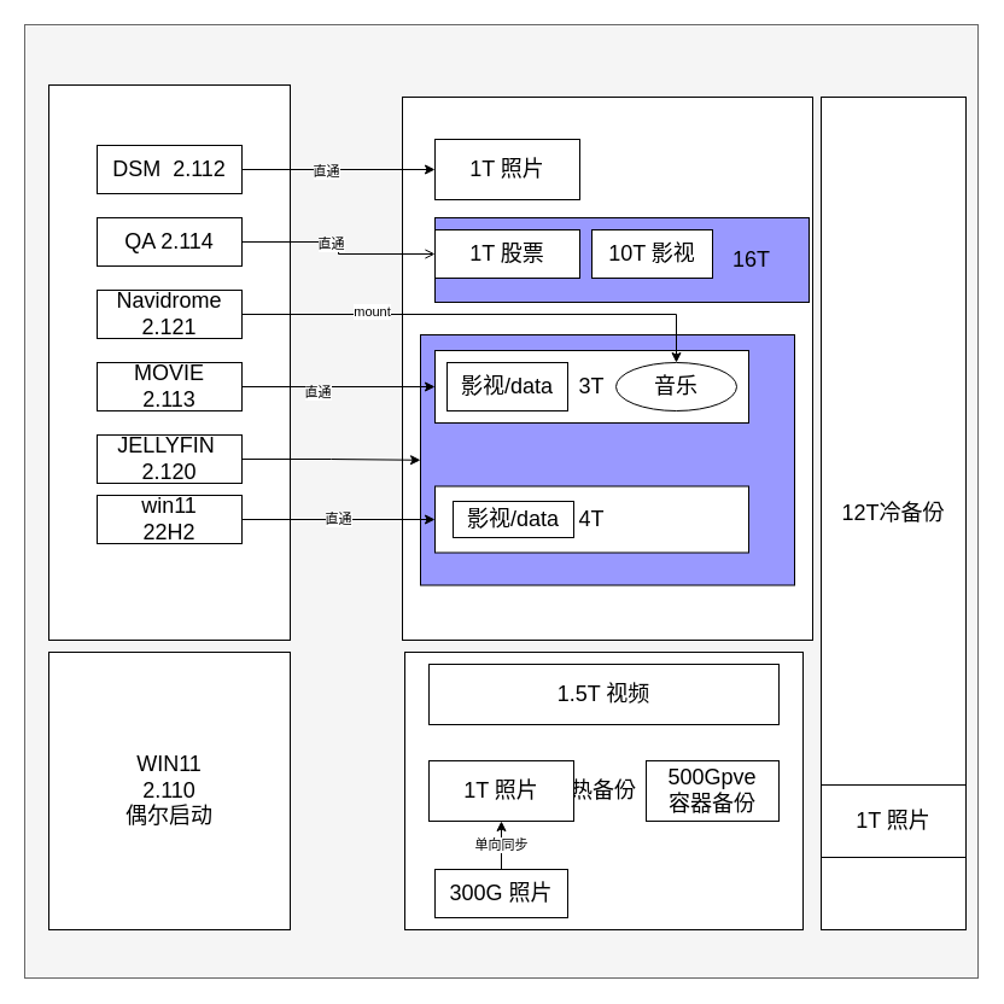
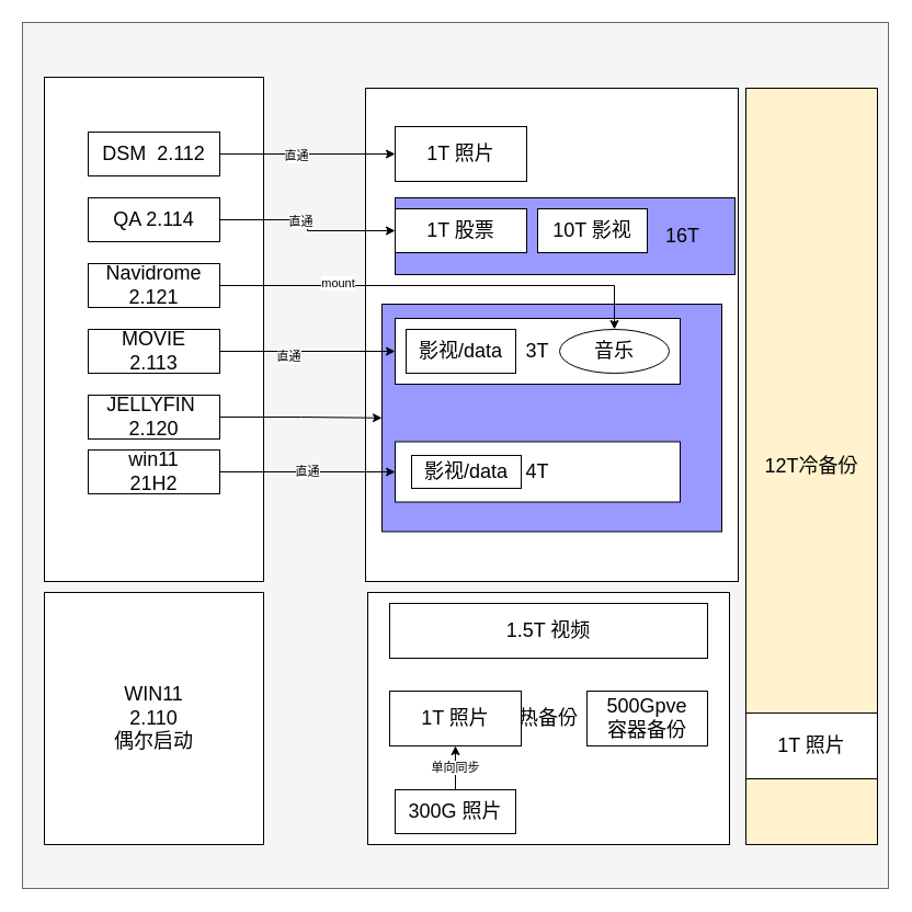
  <mxCell id="0" />
  <mxCell id="1" parent="0" />
  <mxCell id="2" value="" style="whiteSpace=wrap;html=1;aspect=fixed;fillColor=#f5f5f5;fontColor=#333333;strokeColor=#666666;" parent="1" vertex="1"><mxGeometry x="20" y="20" width="790" height="790" as="geometry" /></mxCell>
  <mxCell id="3" value="" style="rounded=0;whiteSpace=wrap;html=1;fontSize=18;" parent="1" vertex="1"><mxGeometry x="333" y="80" width="340" height="450" as="geometry" /></mxCell>
  <mxCell id="4" value="&amp;nbsp; &amp;nbsp; &amp;nbsp; &amp;nbsp; &amp;nbsp; &amp;nbsp; &amp;nbsp; &amp;nbsp; &amp;nbsp; &amp;nbsp; &amp;nbsp; &amp;nbsp; &amp;nbsp; &amp;nbsp; &amp;nbsp; &amp;nbsp; &amp;nbsp; &amp;nbsp; &amp;nbsp; &amp;nbsp; &amp;nbsp; &amp;nbsp;16T" style="rounded=0;whiteSpace=wrap;html=1;fontSize=18;fillColor=#9999FF;" vertex="1" parent="1"><mxGeometry x="360" y="180" width="310" height="70" as="geometry" /></mxCell>
  <mxCell id="5" value="" style="rounded=0;whiteSpace=wrap;html=1;fontSize=18;fillColor=#9999FF;" parent="1" vertex="1"><mxGeometry x="348" y="277" width="310" height="207.5" as="geometry" /></mxCell>
  <mxCell id="6" value="" style="rounded=0;whiteSpace=wrap;html=1;" parent="1" vertex="1"><mxGeometry x="40" y="70" width="200" height="460" as="geometry" /></mxCell>
  <mxCell id="7" style="edgeStyle=orthogonalEdgeStyle;rounded=0;orthogonalLoop=1;jettySize=auto;html=1;exitX=1;exitY=0.5;exitDx=0;exitDy=0;fontSize=18;" parent="1" source="9" target="17" edge="1"><mxGeometry relative="1" as="geometry" /></mxCell>
  <mxCell id="8" value="直通" style="edgeLabel;html=1;align=center;verticalAlign=middle;resizable=0;points=[];" parent="7" vertex="1" connectable="0"><mxGeometry x="-0.138" y="-1" relative="1" as="geometry"><mxPoint as="offset" /></mxGeometry></mxCell>
  <mxCell id="9" value="DSM&amp;nbsp; 2.112" style="rounded=0;whiteSpace=wrap;html=1;fontSize=18;" parent="1" vertex="1"><mxGeometry x="80" y="120" width="120" height="40" as="geometry" /></mxCell>
  <mxCell id="10" style="edgeStyle=orthogonalEdgeStyle;rounded=0;orthogonalLoop=1;jettySize=auto;html=1;exitX=1;exitY=0.5;exitDx=0;exitDy=0;entryX=0;entryY=0.5;entryDx=0;entryDy=0;fontSize=18;" parent="1" source="12" target="16" edge="1"><mxGeometry relative="1" as="geometry" /></mxCell>
  <mxCell id="11" value="直通" style="edgeLabel;html=1;align=center;verticalAlign=middle;resizable=0;points=[];" parent="10" vertex="1" connectable="0"><mxGeometry x="-0.231" y="-4" relative="1" as="geometry"><mxPoint as="offset" /></mxGeometry></mxCell>
  <mxCell id="12" value="MOVIE &lt;br&gt;2.113" style="rounded=0;whiteSpace=wrap;html=1;fontSize=18;" parent="1" vertex="1"><mxGeometry x="80" y="300" width="120" height="40" as="geometry" /></mxCell>
  <mxCell id="13" style="edgeStyle=orthogonalEdgeStyle;rounded=0;orthogonalLoop=1;jettySize=auto;html=1;" parent="1" source="14" target="5" edge="1"><mxGeometry relative="1" as="geometry" /></mxCell>
  <mxCell id="14" value="JELLYFIN&amp;nbsp; 2.120" style="rounded=0;whiteSpace=wrap;html=1;fontSize=18;" parent="1" vertex="1"><mxGeometry x="80" y="360" width="120" height="40" as="geometry" /></mxCell>
  <mxCell id="15" value="QA 2.114" style="rounded=0;whiteSpace=wrap;html=1;fontSize=18;" parent="1" vertex="1"><mxGeometry x="80" y="180" width="120" height="40" as="geometry" /></mxCell>
  <mxCell id="16" value="3T" style="rounded=0;whiteSpace=wrap;html=1;fontSize=18;" parent="1" vertex="1"><mxGeometry x="360" y="290" width="260" height="60" as="geometry" /></mxCell>
  <mxCell id="17" value="1T 照片" style="rounded=0;whiteSpace=wrap;html=1;fontSize=18;" parent="1" vertex="1"><mxGeometry x="360" y="115" width="120" height="50" as="geometry" /></mxCell>
  <mxCell id="18" value="影视/data" style="rounded=0;whiteSpace=wrap;html=1;fontSize=18;" parent="1" vertex="1"><mxGeometry x="370" y="300" width="100" height="40" as="geometry" /></mxCell>
  <mxCell id="19" value="1T 股票" style="rounded=0;whiteSpace=wrap;html=1;fontSize=18;" parent="1" vertex="1"><mxGeometry x="360" y="190" width="120" height="40" as="geometry" /></mxCell>
  <mxCell id="20" style="edgeStyle=orthogonalEdgeStyle;rounded=0;orthogonalLoop=1;jettySize=auto;html=1;entryX=0.5;entryY=0;entryDx=0;entryDy=0;" parent="1" source="22" target="23" edge="1"><mxGeometry relative="1" as="geometry" /></mxCell>
  <mxCell id="21" value="mount" style="edgeLabel;html=1;align=center;verticalAlign=middle;resizable=0;points=[];" parent="20" vertex="1" connectable="0"><mxGeometry x="-0.465" y="3" relative="1" as="geometry"><mxPoint as="offset" /></mxGeometry></mxCell>
  <mxCell id="22" value="Navidrome&lt;br&gt;2.121" style="rounded=0;whiteSpace=wrap;html=1;fontSize=18;" parent="1" vertex="1"><mxGeometry x="80" y="240" width="120" height="40" as="geometry" /></mxCell>
  <mxCell id="23" value="音乐" style="ellipse;whiteSpace=wrap;html=1;fontSize=18;" parent="1" vertex="1"><mxGeometry x="510" y="300" width="100" height="40" as="geometry" /></mxCell>
  <mxCell id="24" value="热备份" style="rounded=0;whiteSpace=wrap;html=1;fontSize=18;" parent="1" vertex="1"><mxGeometry x="335" y="540" width="330" height="230" as="geometry" /></mxCell>
  <mxCell id="25" value="1T 照片" style="rounded=0;whiteSpace=wrap;html=1;fontSize=18;" parent="1" vertex="1"><mxGeometry x="355" y="630" width="120" height="50" as="geometry" /></mxCell>
  <mxCell id="26" value="单向同步" style="edgeStyle=orthogonalEdgeStyle;rounded=0;orthogonalLoop=1;jettySize=auto;html=1;exitX=0.5;exitY=0;exitDx=0;exitDy=0;" parent="1" source="27" target="25" edge="1"><mxGeometry relative="1" as="geometry" /></mxCell>
  <mxCell id="27" value="300G 照片" style="rounded=0;whiteSpace=wrap;html=1;fontSize=18;" parent="1" vertex="1"><mxGeometry x="360" y="720" width="110" height="40" as="geometry" /></mxCell>
- <mxCell id="28" value="12T冷备份" style="rounded=0;whiteSpace=wrap;html=1;fontSize=18;" parent="1" vertex="1"><mxGeometry x="680" y="80" width="120" height="690" as="geometry" /></mxCell>
+ <mxCell id="28" value="12T冷备份" style="rounded=0;whiteSpace=wrap;html=1;fontSize=18;fillColor=#fff2cc;" parent="1" vertex="1"><mxGeometry x="680" y="80" width="120" height="690" as="geometry" /></mxCell>
  <mxCell id="29" value="1T 照片" style="rounded=0;whiteSpace=wrap;html=1;fontSize=18;" parent="1" vertex="1"><mxGeometry x="680" y="650" width="120" height="60" as="geometry" /></mxCell>
  <mxCell id="30" value="WIN11&lt;br&gt;2.110&lt;br style=&quot;font-size: 18px;&quot;&gt;偶尔启动" style="rounded=0;whiteSpace=wrap;html=1;fontSize=18;" parent="1" vertex="1"><mxGeometry x="40" y="540" width="200" height="230" as="geometry" /></mxCell>
  <mxCell id="31" value="1.5T 视频" style="rounded=0;whiteSpace=wrap;html=1;fontSize=18;" parent="1" vertex="1"><mxGeometry x="355" y="550" width="290" height="50" as="geometry" /></mxCell>
  <mxCell id="32" value="500Gpve&lt;br&gt;容器备份" style="rounded=0;whiteSpace=wrap;html=1;fontSize=18;" parent="1" vertex="1"><mxGeometry x="535" y="630" width="110" height="50" as="geometry" /></mxCell>
  <mxCell id="33" value="4T" style="rounded=0;whiteSpace=wrap;html=1;fontSize=18;" parent="1" vertex="1"><mxGeometry x="360" y="402.5" width="260" height="55" as="geometry" /></mxCell>
  <mxCell id="34" value="影视/data" style="rounded=0;whiteSpace=wrap;html=1;fontSize=18;" parent="1" vertex="1"><mxGeometry x="375" y="415" width="100" height="30" as="geometry" /></mxCell>
  <mxCell id="35" value="直通" style="edgeStyle=orthogonalEdgeStyle;rounded=0;orthogonalLoop=1;jettySize=auto;html=1;" parent="1" source="36" edge="1"><mxGeometry relative="1" as="geometry"><mxPoint x="360" y="430" as="targetPoint" /></mxGeometry></mxCell>
- <mxCell id="36" value="win11&lt;br&gt;22H2" style="rounded=0;whiteSpace=wrap;html=1;fontSize=18;" parent="1" vertex="1"><mxGeometry x="80" y="410" width="120" height="40" as="geometry" /></mxCell>
- <mxCell id="37" style="edgeStyle=orthogonalEdgeStyle;rounded=0;orthogonalLoop=1;jettySize=auto;html=1;exitX=1;exitY=0.5;exitDx=0;exitDy=0;fontSize=18;entryX=0;entryY=0.5;entryDx=0;entryDy=0;endArrow=open;" parent="1" source="15" target="19" edge="1"><mxGeometry relative="1" as="geometry"><mxPoint x="210" y="155" as="sourcePoint" /><mxPoint x="360" y="220" as="targetPoint" /></mxGeometry></mxCell>
+ <mxCell id="36" value="win11&lt;br&gt;21H2" style="rounded=0;whiteSpace=wrap;html=1;fontSize=18;" parent="1" vertex="1"><mxGeometry x="80" y="410" width="120" height="40" as="geometry" /></mxCell>
+ <mxCell id="37" style="edgeStyle=orthogonalEdgeStyle;rounded=0;orthogonalLoop=1;jettySize=auto;html=1;exitX=1;exitY=0.5;exitDx=0;exitDy=0;fontSize=18;entryX=0;entryY=0.5;entryDx=0;entryDy=0;" parent="1" source="15" target="19" edge="1"><mxGeometry relative="1" as="geometry"><mxPoint x="210" y="155" as="sourcePoint" /><mxPoint x="360" y="220" as="targetPoint" /></mxGeometry></mxCell>
  <mxCell id="38" value="直通" style="edgeLabel;html=1;align=center;verticalAlign=middle;resizable=0;points=[];" parent="37" vertex="1" connectable="0"><mxGeometry x="-0.138" y="-1" relative="1" as="geometry"><mxPoint as="offset" /></mxGeometry></mxCell>
  <mxCell id="39" value="10T 影视" style="rounded=0;whiteSpace=wrap;html=1;fontSize=18;" vertex="1" parent="1"><mxGeometry x="490" y="190" width="100" height="40" as="geometry" /></mxCell>
